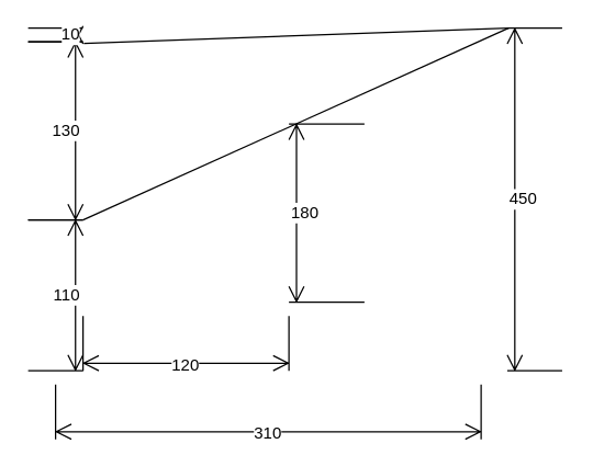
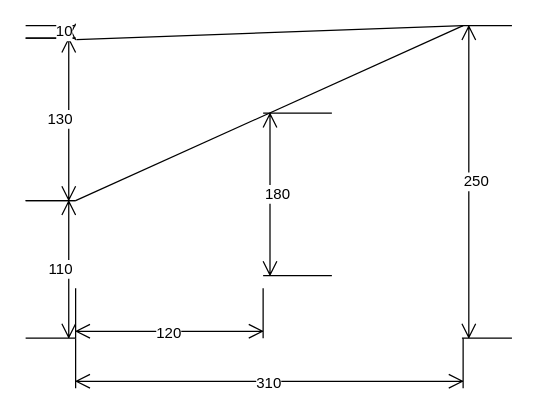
  <mxCell id="0" />
  <mxCell id="1" parent="0" />
- <mxCell id="2" value="310" style="shape=dimension;whiteSpace=wrap;html=1;align=center;points=[];verticalAlign=bottom;spacingBottom=-5;labelBackgroundColor=#ffffff" vertex="1" parent="1"><mxGeometry x="40" y="280" width="310" height="40" as="geometry" /></mxCell>
+ <mxCell id="2" value="310" style="shape=dimension;whiteSpace=wrap;html=1;align=center;points=[];verticalAlign=bottom;spacingBottom=-5;labelBackgroundColor=#ffffff" vertex="1" parent="1"><mxGeometry x="60" y="270" width="310" height="40" as="geometry" /></mxCell>
  <mxCell id="3" value="110" style="shape=dimension;direction=north;whiteSpace=wrap;html=1;align=right;points=[];verticalAlign=middle;labelBackgroundColor=#ffffff" vertex="1" parent="1"><mxGeometry x="20" y="160" width="40" height="110" as="geometry" /></mxCell>
  <mxCell id="4" value="130" style="shape=dimension;direction=north;whiteSpace=wrap;html=1;align=right;points=[];verticalAlign=middle;labelBackgroundColor=#ffffff" vertex="1" parent="1"><mxGeometry x="20" y="30" width="40" height="130" as="geometry" /></mxCell>
  <mxCell id="5" value="10" style="shape=dimension;direction=north;whiteSpace=wrap;html=1;align=right;points=[];verticalAlign=middle;labelBackgroundColor=#ffffff" vertex="1" parent="1"><mxGeometry x="20" y="20" width="40" height="10" as="geometry" /></mxCell>
- <mxCell id="6" value="450" style="shape=dimension;direction=south;whiteSpace=wrap;html=1;align=left;points=[];verticalAlign=middle;labelBackgroundColor=#ffffff" vertex="1" parent="1"><mxGeometry x="369.05" y="20" width="40" height="250" as="geometry" /></mxCell>
+ <mxCell id="6" value="250" style="shape=dimension;direction=south;whiteSpace=wrap;html=1;align=left;points=[];verticalAlign=middle;labelBackgroundColor=#ffffff" vertex="1" parent="1"><mxGeometry x="369.05" y="20" width="40" height="250" as="geometry" /></mxCell>
  <mxCell id="7" value="" style="endArrow=none;html=1;entryX=0;entryY=0.976;entryDx=0;entryDy=0;entryPerimeter=0;" edge="1" parent="1" target="6"><mxGeometry width="50" height="50" relative="1" as="geometry"><mxPoint x="60" y="160" as="sourcePoint" /><mxPoint x="110" y="110" as="targetPoint" /></mxGeometry></mxCell>
  <mxCell id="8" value="" style="endArrow=none;html=1;exitX=-0.124;exitY=1.015;exitDx=0;exitDy=0;exitPerimeter=0;" edge="1" parent="1" source="5"><mxGeometry width="50" height="50" relative="1" as="geometry"><mxPoint x="110" y="60" as="sourcePoint" /><mxPoint x="370" y="20" as="targetPoint" /></mxGeometry></mxCell>
  <mxCell id="9" value="120" style="shape=dimension;whiteSpace=wrap;html=1;align=center;points=[];verticalAlign=bottom;spacingBottom=-5;labelBackgroundColor=#ffffff" vertex="1" parent="1"><mxGeometry x="60" y="230" width="150" height="40" as="geometry" /></mxCell>
  <mxCell id="10" value="180" style="shape=dimension;direction=south;whiteSpace=wrap;html=1;align=left;points=[];verticalAlign=middle;labelBackgroundColor=#ffffff" vertex="1" parent="1"><mxGeometry x="210" y="90" width="55" height="130" as="geometry" /></mxCell>
